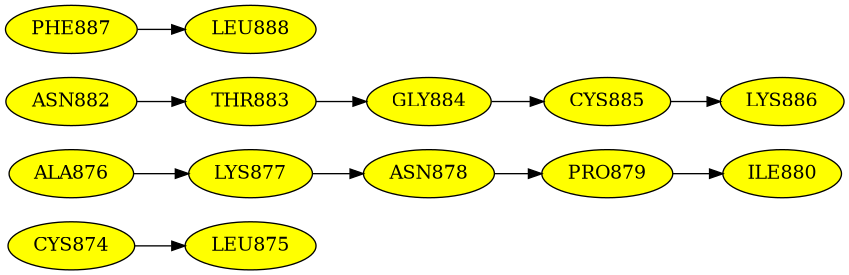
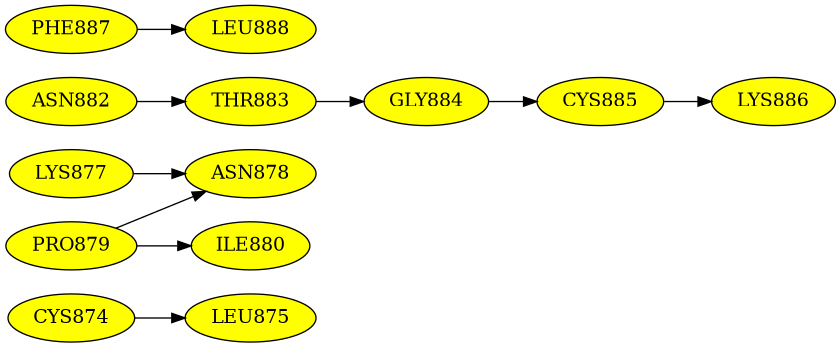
  digraph {
    rankdir=LR
    node [fillcolor=yellow style=filled]
    CYS874
    LEU875
-   ALA876
    LYS877
    ASN878
    PRO879
    ILE880
    ASN882
    THR883
    GLY884
    n11 [label=CYS885]
    LYS886
    PHE887
    LEU888
    CYS874 -> LEU875
-   ALA876 -> LYS877
    LYS877 -> ASN878
-   ASN878 -> PRO879
+   PRO879 -> ASN878
    PRO879 -> ILE880
    ASN882 -> THR883
    THR883 -> GLY884
    GLY884 -> n11
    n11 -> LYS886
    PHE887 -> LEU888
  }
